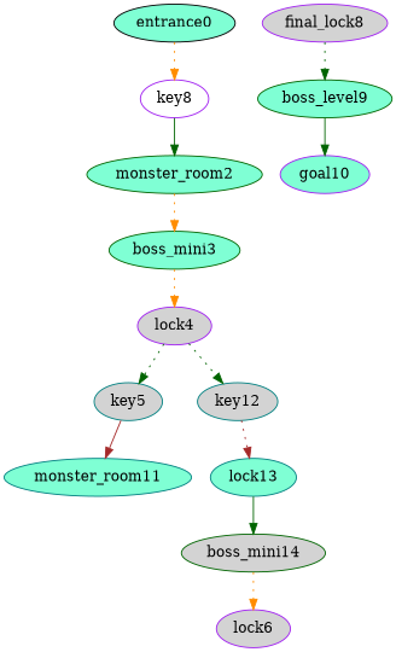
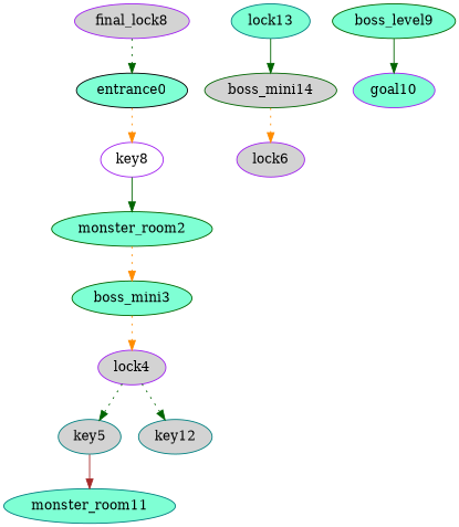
  digraph {
    node [color=purple fillcolor=aquamarine style=filled]
    edge [color=darkgreen style=dotted]
    entrance0 [color=black]
    n2 [fillcolor=white label=key8]
    monster_room2 [color=darkgreen]
    boss_mini3 [color=darkgreen]
    lock4 [fillcolor=lightgrey]
    key5 [color=teal fillcolor=lightgrey]
    key12 [color=teal fillcolor=lightgrey]
    monster_room11 [color=teal]
    lock13 [color=teal]
    lock6 [fillcolor=lightgrey]
    final_lock8 [fillcolor=lightgrey]
    boss_level9 [color=darkgreen]
    goal10
    boss_mini14 [color=darkgreen fillcolor=lightgrey]
    entrance0 -> n2 [color=darkorange]
    n2 -> monster_room2 [style=solid]
    monster_room2 -> boss_mini3 [color=darkorange]
    boss_mini3 -> lock4 [color=darkorange]
    lock4 -> key5
    lock4 -> key12
    key5 -> monster_room11 [color=brown style=solid]
-   key12 -> lock13 [color=brown]
    lock13 -> boss_mini14 [style=solid]
-   final_lock8 -> boss_level9
+   final_lock8 -> entrance0
    boss_level9 -> goal10 [style=solid]
    boss_mini14 -> lock6 [color=darkorange]
  }
